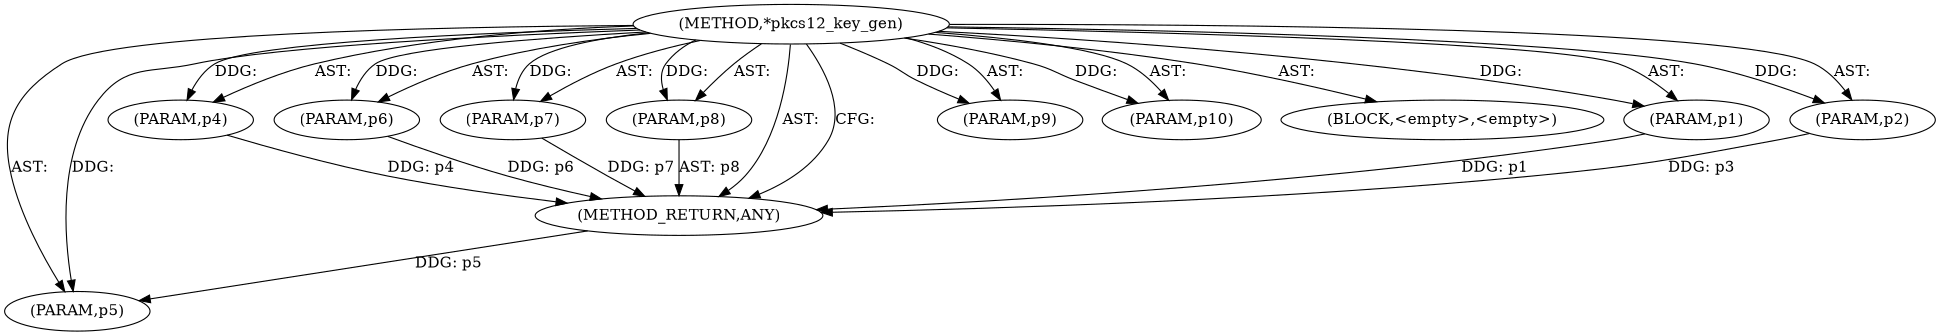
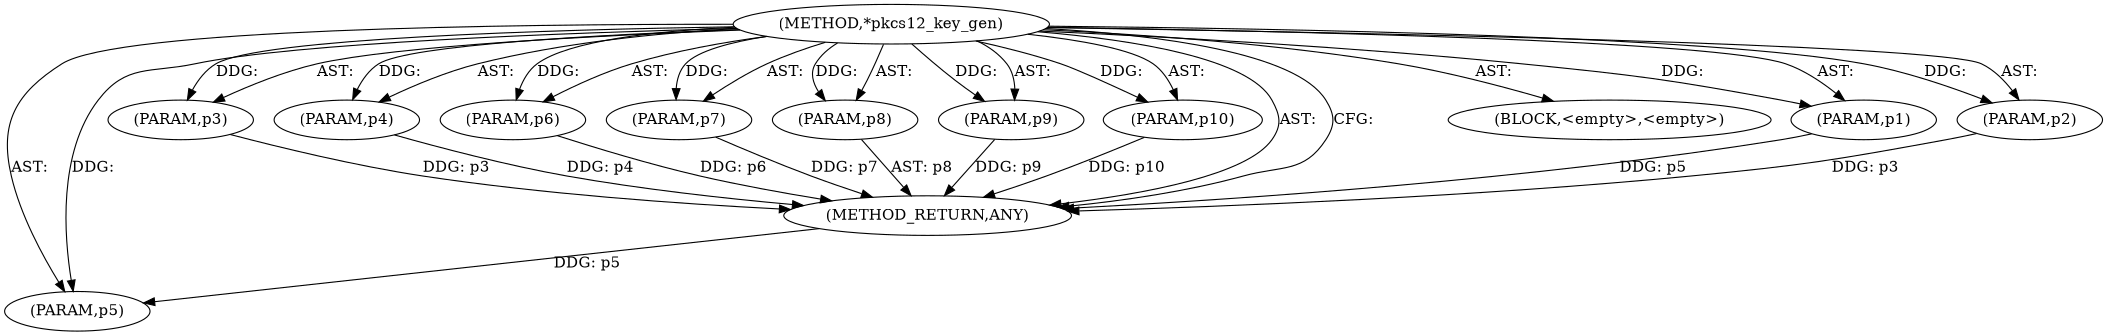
  digraph {
    n1 [label=<(METHOD,*pkcs12_key_gen)>]
    n2 [label=<(PARAM,p1)>]
    n3 [label=<(PARAM,p2)>]
+   n4 [label=<(PARAM,p3)>]
    n5 [label=<(PARAM,p4)>]
    n6 [label=<(PARAM,p5)>]
    n7 [label=<(PARAM,p6)>]
    n8 [label=<(PARAM,p7)>]
    n9 [label=<(PARAM,p8)>]
    n10 [label=<(PARAM,p9)>]
    n11 [label=<(PARAM,p10)>]
    n12 [label=<(BLOCK,&lt;empty&gt;,&lt;empty&gt;)>]
    n13 [label=<(METHOD_RETURN,ANY)>]
    n1 -> n2 [label="AST: "]
    n1 -> n2 [label="DDG: "]
    n1 -> n3 [label="AST: "]
    n1 -> n3 [label="DDG: "]
+   n1 -> n4 [label="AST: "]
+   n1 -> n4 [label="DDG: "]
    n1 -> n5 [label="AST: "]
    n1 -> n5 [label="DDG: "]
    n1 -> n6 [label="AST: "]
    n1 -> n6 [label="DDG: "]
    n1 -> n7 [label="AST: "]
    n1 -> n7 [label="DDG: "]
    n1 -> n8 [label="AST: "]
    n1 -> n8 [label="DDG: "]
    n1 -> n9 [label="AST: "]
    n1 -> n9 [label="DDG: "]
    n1 -> n10 [label="AST: "]
    n1 -> n10 [label="DDG: "]
    n1 -> n11 [label="AST: "]
    n1 -> n11 [label="DDG: "]
    n1 -> n12 [label="AST: "]
    n1 -> n13 [label="AST: "]
    n1 -> n13 [label="CFG: "]
-   n2 -> n13 [label="DDG: p1"]
+   n2 -> n13 [label="DDG: p5"]
    n3 -> n13 [label="DDG: p3"]
+   n4 -> n13 [label="DDG: p3"]
    n5 -> n13 [label="DDG: p4"]
    n7 -> n13 [label="DDG: p6"]
    n8 -> n13 [label="DDG: p7"]
    n9 -> n13 [label="AST: p8"]
+   n10 -> n13 [label="DDG: p9"]
+   n11 -> n13 [label="DDG: p10"]
    n13 -> n6 [label="DDG: p5"]
  }
